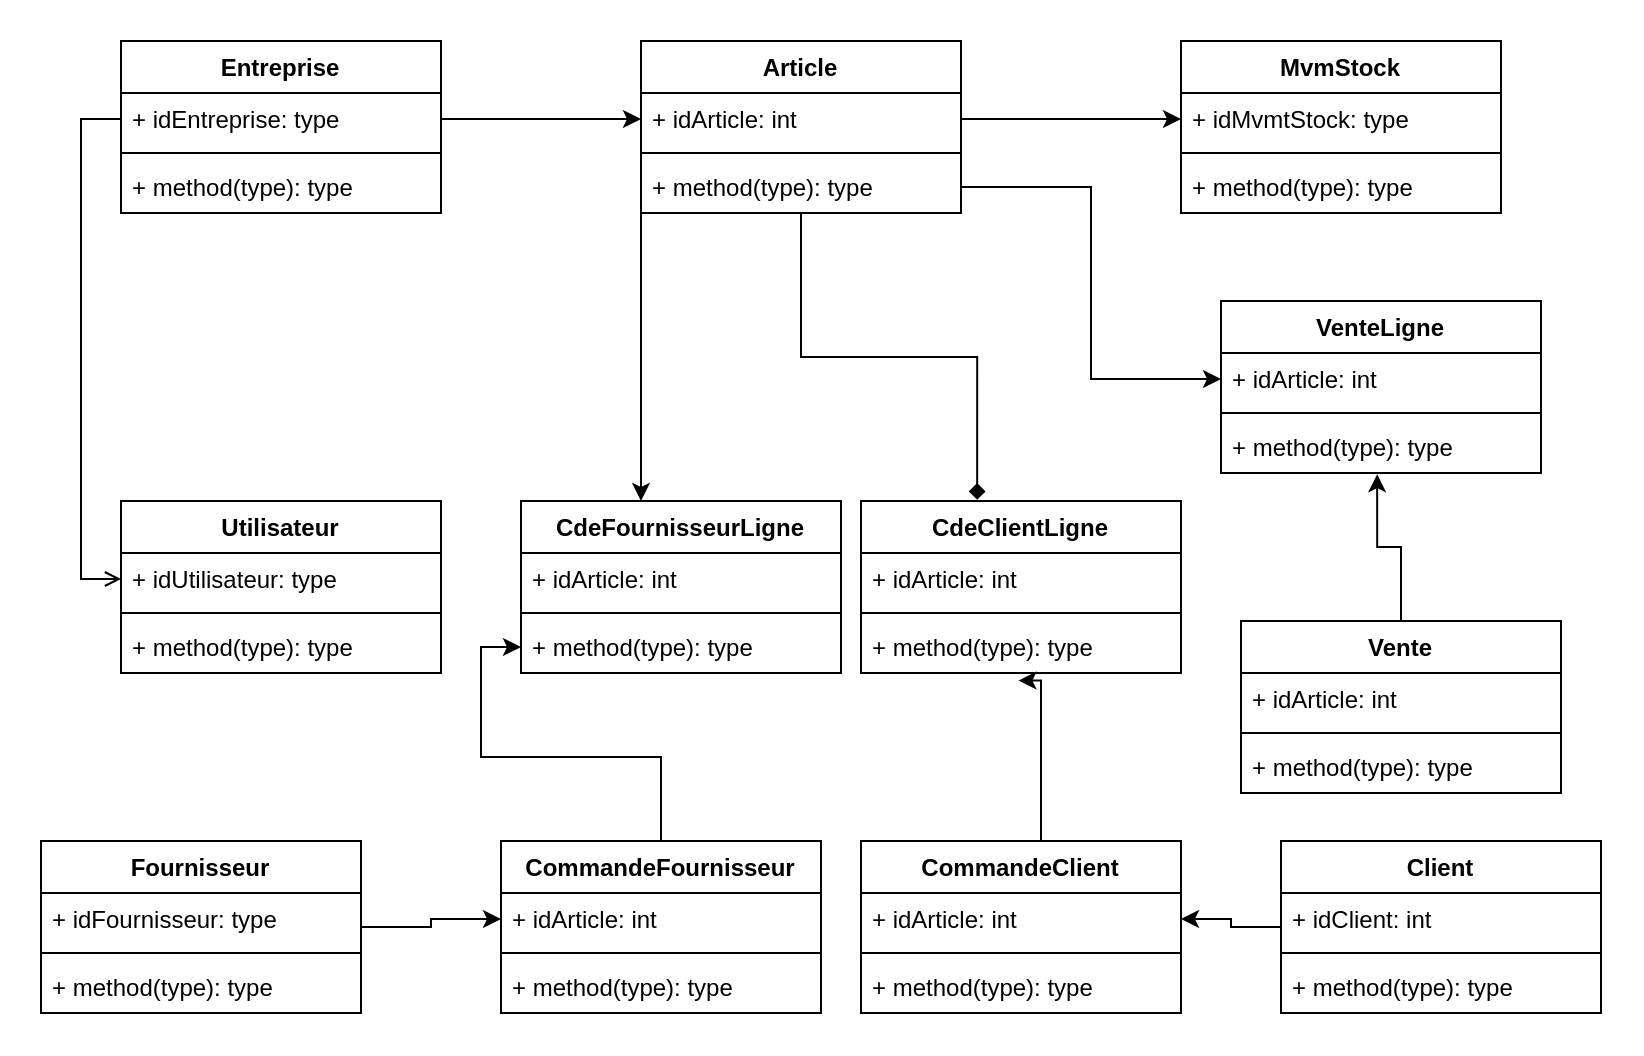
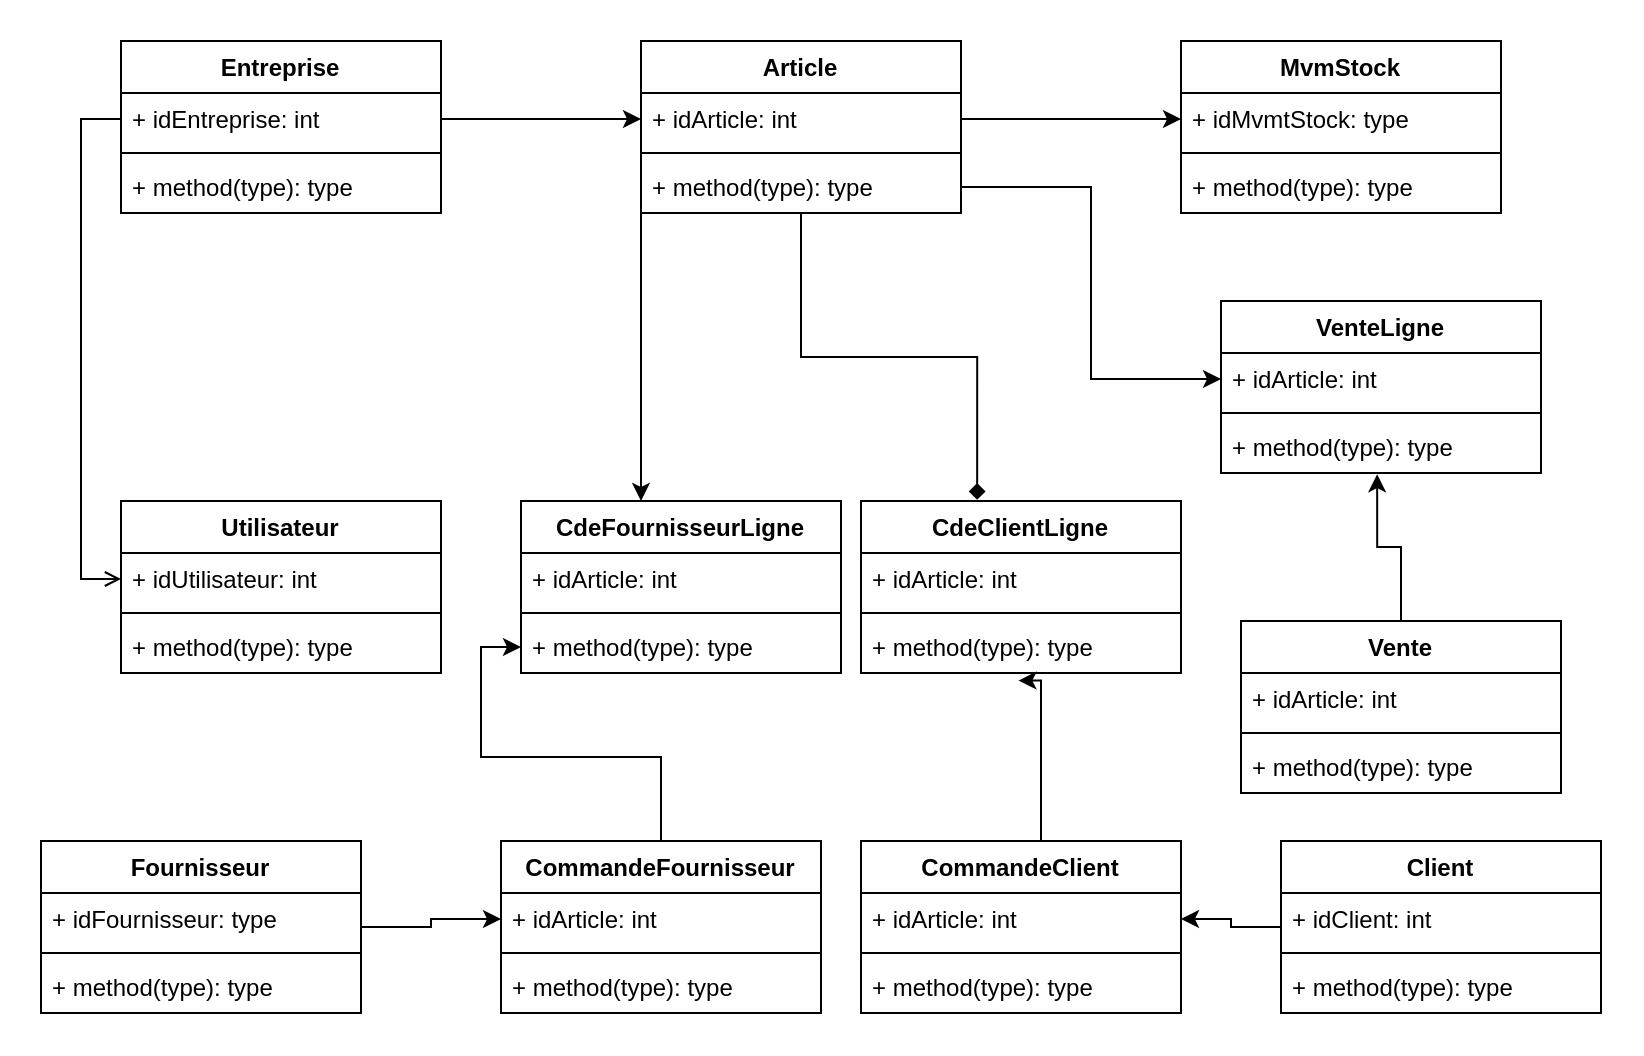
  <mxCell id="0" />
  <mxCell id="1" parent="0" />
  <mxCell id="2" style="edgeStyle=orthogonalEdgeStyle;rounded=0;orthogonalLoop=1;jettySize=auto;html=1;entryX=0.363;entryY=-0.007;entryDx=0;entryDy=0;entryPerimeter=0;endArrow=diamond;" edge="1" parent="1" source="3" target="45"><mxGeometry relative="1" as="geometry" /></mxCell>
  <mxCell id="3" value="Article" style="swimlane;fontStyle=1;align=center;verticalAlign=top;childLayout=stackLayout;horizontal=1;startSize=26;horizontalStack=0;resizeParent=1;resizeParentMax=0;resizeLast=0;collapsible=1;marginBottom=0;" vertex="1" parent="1"><mxGeometry x="320" y="20" width="160" height="86" as="geometry" /></mxCell>
  <mxCell id="4" value="+ idArticle: int" style="text;strokeColor=none;fillColor=none;align=left;verticalAlign=top;spacingLeft=4;spacingRight=4;overflow=hidden;rotatable=0;points=[[0,0.5],[1,0.5]];portConstraint=eastwest;" vertex="1" parent="3"><mxGeometry y="26" width="160" height="26" as="geometry" /></mxCell>
  <mxCell id="5" value="" style="line;strokeWidth=1;fillColor=none;align=left;verticalAlign=middle;spacingTop=-1;spacingLeft=3;spacingRight=3;rotatable=0;labelPosition=right;points=[];portConstraint=eastwest;" vertex="1" parent="3"><mxGeometry y="52" width="160" height="8" as="geometry" /></mxCell>
  <mxCell id="6" value="+ method(type): type" style="text;strokeColor=none;fillColor=none;align=left;verticalAlign=top;spacingLeft=4;spacingRight=4;overflow=hidden;rotatable=0;points=[[0,0.5],[1,0.5]];portConstraint=eastwest;" vertex="1" parent="3"><mxGeometry y="60" width="160" height="26" as="geometry" /></mxCell>
  <mxCell id="7" value="Entreprise" style="swimlane;fontStyle=1;align=center;verticalAlign=top;childLayout=stackLayout;horizontal=1;startSize=26;horizontalStack=0;resizeParent=1;resizeParentMax=0;resizeLast=0;collapsible=1;marginBottom=0;" vertex="1" parent="1"><mxGeometry x="60" y="20" width="160" height="86" as="geometry" /></mxCell>
- <mxCell id="8" value="+ idEntreprise: type" style="text;strokeColor=none;fillColor=none;align=left;verticalAlign=top;spacingLeft=4;spacingRight=4;overflow=hidden;rotatable=0;points=[[0,0.5],[1,0.5]];portConstraint=eastwest;" vertex="1" parent="7"><mxGeometry y="26" width="160" height="26" as="geometry" /></mxCell>
+ <mxCell id="8" value="+ idEntreprise: int" style="text;strokeColor=none;fillColor=none;align=left;verticalAlign=top;spacingLeft=4;spacingRight=4;overflow=hidden;rotatable=0;points=[[0,0.5],[1,0.5]];portConstraint=eastwest;" vertex="1" parent="7"><mxGeometry y="26" width="160" height="26" as="geometry" /></mxCell>
  <mxCell id="9" value="" style="line;strokeWidth=1;fillColor=none;align=left;verticalAlign=middle;spacingTop=-1;spacingLeft=3;spacingRight=3;rotatable=0;labelPosition=right;points=[];portConstraint=eastwest;" vertex="1" parent="7"><mxGeometry y="52" width="160" height="8" as="geometry" /></mxCell>
  <mxCell id="10" value="+ method(type): type" style="text;strokeColor=none;fillColor=none;align=left;verticalAlign=top;spacingLeft=4;spacingRight=4;overflow=hidden;rotatable=0;points=[[0,0.5],[1,0.5]];portConstraint=eastwest;" vertex="1" parent="7"><mxGeometry y="60" width="160" height="26" as="geometry" /></mxCell>
  <mxCell id="11" value="Utilisateur" style="swimlane;fontStyle=1;align=center;verticalAlign=top;childLayout=stackLayout;horizontal=1;startSize=26;horizontalStack=0;resizeParent=1;resizeParentMax=0;resizeLast=0;collapsible=1;marginBottom=0;" vertex="1" parent="1"><mxGeometry x="60" y="250" width="160" height="86" as="geometry" /></mxCell>
- <mxCell id="12" value="+ idUtilisateur: type" style="text;strokeColor=none;fillColor=none;align=left;verticalAlign=top;spacingLeft=4;spacingRight=4;overflow=hidden;rotatable=0;points=[[0,0.5],[1,0.5]];portConstraint=eastwest;" vertex="1" parent="11"><mxGeometry y="26" width="160" height="26" as="geometry" /></mxCell>
+ <mxCell id="12" value="+ idUtilisateur: int" style="text;strokeColor=none;fillColor=none;align=left;verticalAlign=top;spacingLeft=4;spacingRight=4;overflow=hidden;rotatable=0;points=[[0,0.5],[1,0.5]];portConstraint=eastwest;" vertex="1" parent="11"><mxGeometry y="26" width="160" height="26" as="geometry" /></mxCell>
  <mxCell id="13" value="" style="line;strokeWidth=1;fillColor=none;align=left;verticalAlign=middle;spacingTop=-1;spacingLeft=3;spacingRight=3;rotatable=0;labelPosition=right;points=[];portConstraint=eastwest;" vertex="1" parent="11"><mxGeometry y="52" width="160" height="8" as="geometry" /></mxCell>
  <mxCell id="14" value="+ method(type): type" style="text;strokeColor=none;fillColor=none;align=left;verticalAlign=top;spacingLeft=4;spacingRight=4;overflow=hidden;rotatable=0;points=[[0,0.5],[1,0.5]];portConstraint=eastwest;" vertex="1" parent="11"><mxGeometry y="60" width="160" height="26" as="geometry" /></mxCell>
  <mxCell id="15" style="edgeStyle=orthogonalEdgeStyle;rounded=0;orthogonalLoop=1;jettySize=auto;html=1;entryX=0;entryY=0.5;entryDx=0;entryDy=0;endArrow=open;" edge="1" parent="1" source="8" target="12"><mxGeometry relative="1" as="geometry" /></mxCell>
  <mxCell id="16" style="edgeStyle=orthogonalEdgeStyle;rounded=0;orthogonalLoop=1;jettySize=auto;html=1;exitX=1;exitY=0.5;exitDx=0;exitDy=0;" edge="1" parent="1" source="8"><mxGeometry relative="1" as="geometry"><mxPoint x="320" y="59" as="targetPoint" /></mxGeometry></mxCell>
  <mxCell id="17" value="MvmStock" style="swimlane;fontStyle=1;align=center;verticalAlign=top;childLayout=stackLayout;horizontal=1;startSize=26;horizontalStack=0;resizeParent=1;resizeParentMax=0;resizeLast=0;collapsible=1;marginBottom=0;" vertex="1" parent="1"><mxGeometry x="590" y="20" width="160" height="86" as="geometry" /></mxCell>
  <mxCell id="18" value="+ idMvmtStock: type" style="text;strokeColor=none;fillColor=none;align=left;verticalAlign=top;spacingLeft=4;spacingRight=4;overflow=hidden;rotatable=0;points=[[0,0.5],[1,0.5]];portConstraint=eastwest;" vertex="1" parent="17"><mxGeometry y="26" width="160" height="26" as="geometry" /></mxCell>
  <mxCell id="19" value="" style="line;strokeWidth=1;fillColor=none;align=left;verticalAlign=middle;spacingTop=-1;spacingLeft=3;spacingRight=3;rotatable=0;labelPosition=right;points=[];portConstraint=eastwest;" vertex="1" parent="17"><mxGeometry y="52" width="160" height="8" as="geometry" /></mxCell>
  <mxCell id="20" value="+ method(type): type" style="text;strokeColor=none;fillColor=none;align=left;verticalAlign=top;spacingLeft=4;spacingRight=4;overflow=hidden;rotatable=0;points=[[0,0.5],[1,0.5]];portConstraint=eastwest;" vertex="1" parent="17"><mxGeometry y="60" width="160" height="26" as="geometry" /></mxCell>
  <mxCell id="21" style="edgeStyle=orthogonalEdgeStyle;rounded=0;orthogonalLoop=1;jettySize=auto;html=1;entryX=0;entryY=0.5;entryDx=0;entryDy=0;" edge="1" parent="1" source="4" target="18"><mxGeometry relative="1" as="geometry" /></mxCell>
  <mxCell id="22" style="edgeStyle=orthogonalEdgeStyle;rounded=0;orthogonalLoop=1;jettySize=auto;html=1;entryX=0.488;entryY=1.023;entryDx=0;entryDy=0;entryPerimeter=0;" edge="1" parent="1" source="23" target="30"><mxGeometry relative="1" as="geometry" /></mxCell>
  <mxCell id="23" value="Vente" style="swimlane;fontStyle=1;align=center;verticalAlign=top;childLayout=stackLayout;horizontal=1;startSize=26;horizontalStack=0;resizeParent=1;resizeParentMax=0;resizeLast=0;collapsible=1;marginBottom=0;" vertex="1" parent="1"><mxGeometry x="620" y="310" width="160" height="86" as="geometry" /></mxCell>
  <mxCell id="24" value="+ idArticle: int" style="text;strokeColor=none;fillColor=none;align=left;verticalAlign=top;spacingLeft=4;spacingRight=4;overflow=hidden;rotatable=0;points=[[0,0.5],[1,0.5]];portConstraint=eastwest;" vertex="1" parent="23"><mxGeometry y="26" width="160" height="26" as="geometry" /></mxCell>
  <mxCell id="25" value="" style="line;strokeWidth=1;fillColor=none;align=left;verticalAlign=middle;spacingTop=-1;spacingLeft=3;spacingRight=3;rotatable=0;labelPosition=right;points=[];portConstraint=eastwest;" vertex="1" parent="23"><mxGeometry y="52" width="160" height="8" as="geometry" /></mxCell>
  <mxCell id="26" value="+ method(type): type" style="text;strokeColor=none;fillColor=none;align=left;verticalAlign=top;spacingLeft=4;spacingRight=4;overflow=hidden;rotatable=0;points=[[0,0.5],[1,0.5]];portConstraint=eastwest;" vertex="1" parent="23"><mxGeometry y="60" width="160" height="26" as="geometry" /></mxCell>
  <mxCell id="27" value="VenteLigne" style="swimlane;fontStyle=1;align=center;verticalAlign=top;childLayout=stackLayout;horizontal=1;startSize=26;horizontalStack=0;resizeParent=1;resizeParentMax=0;resizeLast=0;collapsible=1;marginBottom=0;" vertex="1" parent="1"><mxGeometry x="610" y="150" width="160" height="86" as="geometry" /></mxCell>
  <mxCell id="28" value="+ idArticle: int" style="text;strokeColor=none;fillColor=none;align=left;verticalAlign=top;spacingLeft=4;spacingRight=4;overflow=hidden;rotatable=0;points=[[0,0.5],[1,0.5]];portConstraint=eastwest;" vertex="1" parent="27"><mxGeometry y="26" width="160" height="26" as="geometry" /></mxCell>
  <mxCell id="29" value="" style="line;strokeWidth=1;fillColor=none;align=left;verticalAlign=middle;spacingTop=-1;spacingLeft=3;spacingRight=3;rotatable=0;labelPosition=right;points=[];portConstraint=eastwest;" vertex="1" parent="27"><mxGeometry y="52" width="160" height="8" as="geometry" /></mxCell>
  <mxCell id="30" value="+ method(type): type" style="text;strokeColor=none;fillColor=none;align=left;verticalAlign=top;spacingLeft=4;spacingRight=4;overflow=hidden;rotatable=0;points=[[0,0.5],[1,0.5]];portConstraint=eastwest;" vertex="1" parent="27"><mxGeometry y="60" width="160" height="26" as="geometry" /></mxCell>
  <mxCell id="31" style="edgeStyle=orthogonalEdgeStyle;rounded=0;orthogonalLoop=1;jettySize=auto;html=1;" edge="1" parent="1" source="32" target="39"><mxGeometry relative="1" as="geometry" /></mxCell>
  <mxCell id="32" value="CommandeFournisseur" style="swimlane;fontStyle=1;align=center;verticalAlign=top;childLayout=stackLayout;horizontal=1;startSize=26;horizontalStack=0;resizeParent=1;resizeParentMax=0;resizeLast=0;collapsible=1;marginBottom=0;" vertex="1" parent="1"><mxGeometry x="250" y="420" width="160" height="86" as="geometry" /></mxCell>
  <mxCell id="33" value="+ idArticle: int" style="text;strokeColor=none;fillColor=none;align=left;verticalAlign=top;spacingLeft=4;spacingRight=4;overflow=hidden;rotatable=0;points=[[0,0.5],[1,0.5]];portConstraint=eastwest;" vertex="1" parent="32"><mxGeometry y="26" width="160" height="26" as="geometry" /></mxCell>
  <mxCell id="34" value="" style="line;strokeWidth=1;fillColor=none;align=left;verticalAlign=middle;spacingTop=-1;spacingLeft=3;spacingRight=3;rotatable=0;labelPosition=right;points=[];portConstraint=eastwest;" vertex="1" parent="32"><mxGeometry y="52" width="160" height="8" as="geometry" /></mxCell>
  <mxCell id="35" value="+ method(type): type" style="text;strokeColor=none;fillColor=none;align=left;verticalAlign=top;spacingLeft=4;spacingRight=4;overflow=hidden;rotatable=0;points=[[0,0.5],[1,0.5]];portConstraint=eastwest;" vertex="1" parent="32"><mxGeometry y="60" width="160" height="26" as="geometry" /></mxCell>
  <mxCell id="36" value="CdeFournisseurLigne" style="swimlane;fontStyle=1;align=center;verticalAlign=top;childLayout=stackLayout;horizontal=1;startSize=26;horizontalStack=0;resizeParent=1;resizeParentMax=0;resizeLast=0;collapsible=1;marginBottom=0;" vertex="1" parent="1"><mxGeometry x="260" y="250" width="160" height="86" as="geometry" /></mxCell>
  <mxCell id="37" value="+ idArticle: int" style="text;strokeColor=none;fillColor=none;align=left;verticalAlign=top;spacingLeft=4;spacingRight=4;overflow=hidden;rotatable=0;points=[[0,0.5],[1,0.5]];portConstraint=eastwest;" vertex="1" parent="36"><mxGeometry y="26" width="160" height="26" as="geometry" /></mxCell>
  <mxCell id="38" value="" style="line;strokeWidth=1;fillColor=none;align=left;verticalAlign=middle;spacingTop=-1;spacingLeft=3;spacingRight=3;rotatable=0;labelPosition=right;points=[];portConstraint=eastwest;" vertex="1" parent="36"><mxGeometry y="52" width="160" height="8" as="geometry" /></mxCell>
  <mxCell id="39" value="+ method(type): type" style="text;strokeColor=none;fillColor=none;align=left;verticalAlign=top;spacingLeft=4;spacingRight=4;overflow=hidden;rotatable=0;points=[[0,0.5],[1,0.5]];portConstraint=eastwest;" vertex="1" parent="36"><mxGeometry y="60" width="160" height="26" as="geometry" /></mxCell>
  <mxCell id="40" style="edgeStyle=orthogonalEdgeStyle;rounded=0;orthogonalLoop=1;jettySize=auto;html=1;entryX=0.492;entryY=1.146;entryDx=0;entryDy=0;entryPerimeter=0;" edge="1" parent="1" source="41" target="48"><mxGeometry relative="1" as="geometry"><Array as="points"><mxPoint x="520" y="340" /></Array></mxGeometry></mxCell>
  <mxCell id="41" value="CommandeClient" style="swimlane;fontStyle=1;align=center;verticalAlign=top;childLayout=stackLayout;horizontal=1;startSize=26;horizontalStack=0;resizeParent=1;resizeParentMax=0;resizeLast=0;collapsible=1;marginBottom=0;" vertex="1" parent="1"><mxGeometry x="430" y="420" width="160" height="86" as="geometry" /></mxCell>
  <mxCell id="42" value="+ idArticle: int" style="text;strokeColor=none;fillColor=none;align=left;verticalAlign=top;spacingLeft=4;spacingRight=4;overflow=hidden;rotatable=0;points=[[0,0.5],[1,0.5]];portConstraint=eastwest;" vertex="1" parent="41"><mxGeometry y="26" width="160" height="26" as="geometry" /></mxCell>
  <mxCell id="43" value="" style="line;strokeWidth=1;fillColor=none;align=left;verticalAlign=middle;spacingTop=-1;spacingLeft=3;spacingRight=3;rotatable=0;labelPosition=right;points=[];portConstraint=eastwest;" vertex="1" parent="41"><mxGeometry y="52" width="160" height="8" as="geometry" /></mxCell>
  <mxCell id="44" value="+ method(type): type" style="text;strokeColor=none;fillColor=none;align=left;verticalAlign=top;spacingLeft=4;spacingRight=4;overflow=hidden;rotatable=0;points=[[0,0.5],[1,0.5]];portConstraint=eastwest;" vertex="1" parent="41"><mxGeometry y="60" width="160" height="26" as="geometry" /></mxCell>
  <mxCell id="45" value="CdeClientLigne" style="swimlane;fontStyle=1;align=center;verticalAlign=top;childLayout=stackLayout;horizontal=1;startSize=26;horizontalStack=0;resizeParent=1;resizeParentMax=0;resizeLast=0;collapsible=1;marginBottom=0;" vertex="1" parent="1"><mxGeometry x="430" y="250" width="160" height="86" as="geometry" /></mxCell>
  <mxCell id="46" value="+ idArticle: int" style="text;strokeColor=none;fillColor=none;align=left;verticalAlign=top;spacingLeft=4;spacingRight=4;overflow=hidden;rotatable=0;points=[[0,0.5],[1,0.5]];portConstraint=eastwest;" vertex="1" parent="45"><mxGeometry y="26" width="160" height="26" as="geometry" /></mxCell>
  <mxCell id="47" value="" style="line;strokeWidth=1;fillColor=none;align=left;verticalAlign=middle;spacingTop=-1;spacingLeft=3;spacingRight=3;rotatable=0;labelPosition=right;points=[];portConstraint=eastwest;" vertex="1" parent="45"><mxGeometry y="52" width="160" height="8" as="geometry" /></mxCell>
  <mxCell id="48" value="+ method(type): type" style="text;strokeColor=none;fillColor=none;align=left;verticalAlign=top;spacingLeft=4;spacingRight=4;overflow=hidden;rotatable=0;points=[[0,0.5],[1,0.5]];portConstraint=eastwest;" vertex="1" parent="45"><mxGeometry y="60" width="160" height="26" as="geometry" /></mxCell>
  <mxCell id="49" style="edgeStyle=orthogonalEdgeStyle;rounded=0;orthogonalLoop=1;jettySize=auto;html=1;entryX=0;entryY=0.5;entryDx=0;entryDy=0;" edge="1" parent="1" source="50" target="33"><mxGeometry relative="1" as="geometry" /></mxCell>
  <mxCell id="50" value="Fournisseur" style="swimlane;fontStyle=1;align=center;verticalAlign=top;childLayout=stackLayout;horizontal=1;startSize=26;horizontalStack=0;resizeParent=1;resizeParentMax=0;resizeLast=0;collapsible=1;marginBottom=0;" vertex="1" parent="1"><mxGeometry x="20" y="420" width="160" height="86" as="geometry" /></mxCell>
  <mxCell id="51" value="+ idFournisseur: type" style="text;strokeColor=none;fillColor=none;align=left;verticalAlign=top;spacingLeft=4;spacingRight=4;overflow=hidden;rotatable=0;points=[[0,0.5],[1,0.5]];portConstraint=eastwest;" vertex="1" parent="50"><mxGeometry y="26" width="160" height="26" as="geometry" /></mxCell>
  <mxCell id="52" value="" style="line;strokeWidth=1;fillColor=none;align=left;verticalAlign=middle;spacingTop=-1;spacingLeft=3;spacingRight=3;rotatable=0;labelPosition=right;points=[];portConstraint=eastwest;" vertex="1" parent="50"><mxGeometry y="52" width="160" height="8" as="geometry" /></mxCell>
  <mxCell id="53" value="+ method(type): type" style="text;strokeColor=none;fillColor=none;align=left;verticalAlign=top;spacingLeft=4;spacingRight=4;overflow=hidden;rotatable=0;points=[[0,0.5],[1,0.5]];portConstraint=eastwest;" vertex="1" parent="50"><mxGeometry y="60" width="160" height="26" as="geometry" /></mxCell>
  <mxCell id="54" style="edgeStyle=orthogonalEdgeStyle;rounded=0;orthogonalLoop=1;jettySize=auto;html=1;" edge="1" parent="1" source="55" target="42"><mxGeometry relative="1" as="geometry" /></mxCell>
  <mxCell id="55" value="Client" style="swimlane;fontStyle=1;align=center;verticalAlign=top;childLayout=stackLayout;horizontal=1;startSize=26;horizontalStack=0;resizeParent=1;resizeParentMax=0;resizeLast=0;collapsible=1;marginBottom=0;" vertex="1" parent="1"><mxGeometry x="640" y="420" width="160" height="86" as="geometry" /></mxCell>
  <mxCell id="56" value="+ idClient: int" style="text;strokeColor=none;fillColor=none;align=left;verticalAlign=top;spacingLeft=4;spacingRight=4;overflow=hidden;rotatable=0;points=[[0,0.5],[1,0.5]];portConstraint=eastwest;" vertex="1" parent="55"><mxGeometry y="26" width="160" height="26" as="geometry" /></mxCell>
  <mxCell id="57" value="" style="line;strokeWidth=1;fillColor=none;align=left;verticalAlign=middle;spacingTop=-1;spacingLeft=3;spacingRight=3;rotatable=0;labelPosition=right;points=[];portConstraint=eastwest;" vertex="1" parent="55"><mxGeometry y="52" width="160" height="8" as="geometry" /></mxCell>
  <mxCell id="58" value="+ method(type): type" style="text;strokeColor=none;fillColor=none;align=left;verticalAlign=top;spacingLeft=4;spacingRight=4;overflow=hidden;rotatable=0;points=[[0,0.5],[1,0.5]];portConstraint=eastwest;" vertex="1" parent="55"><mxGeometry y="60" width="160" height="26" as="geometry" /></mxCell>
  <mxCell id="59" style="edgeStyle=orthogonalEdgeStyle;rounded=0;orthogonalLoop=1;jettySize=auto;html=1;entryX=0;entryY=0.5;entryDx=0;entryDy=0;" edge="1" parent="1" source="6" target="28"><mxGeometry relative="1" as="geometry" /></mxCell>
  <mxCell id="60" style="edgeStyle=orthogonalEdgeStyle;rounded=0;orthogonalLoop=1;jettySize=auto;html=1;exitX=0;exitY=0.5;exitDx=0;exitDy=0;" edge="1" parent="1" source="6" target="36"><mxGeometry relative="1" as="geometry"><mxPoint x="340" y="110" as="sourcePoint" /><Array as="points"><mxPoint x="320" y="180" /><mxPoint x="320" y="180" /></Array></mxGeometry></mxCell>
